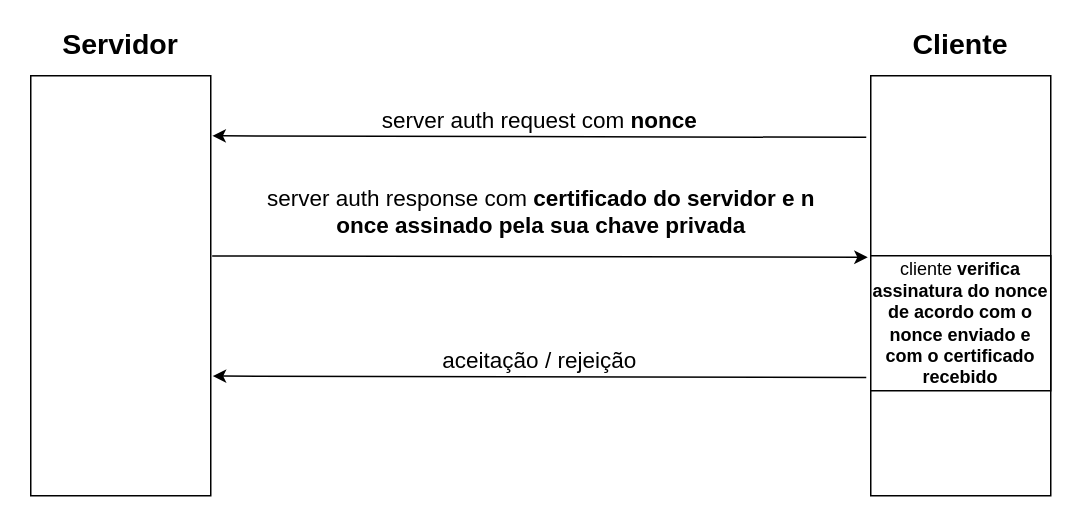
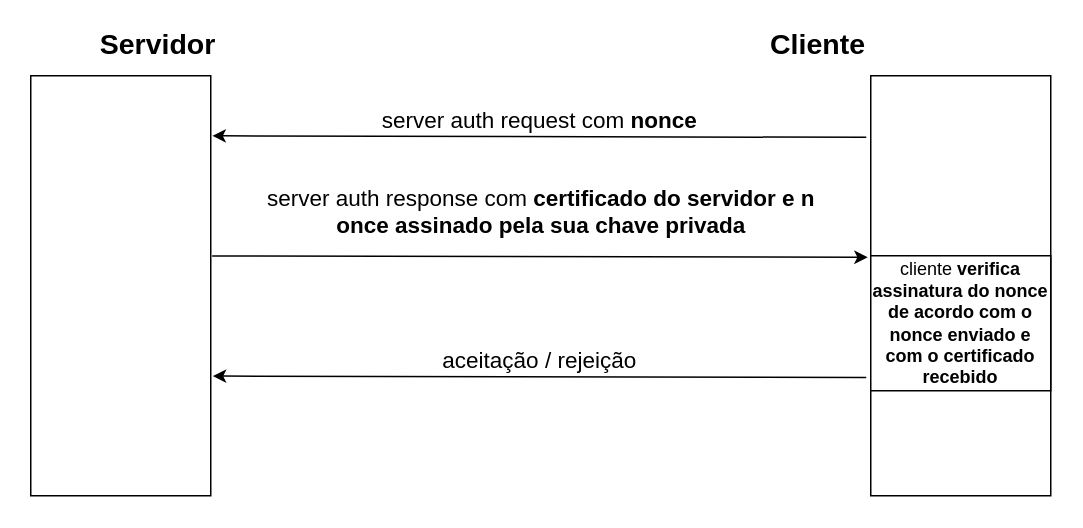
  <mxCell id="0" />
  <mxCell id="1" parent="0" />
  <mxCell id="2" value="" style="rounded=0;whiteSpace=wrap;html=1;" parent="1" vertex="1"><mxGeometry x="20" y="50" width="120" height="280" as="geometry" /></mxCell>
  <mxCell id="3" value="" style="rounded=0;whiteSpace=wrap;html=1;" parent="1" vertex="1"><mxGeometry x="580" y="50" width="120" height="280" as="geometry" /></mxCell>
- <mxCell id="4" value="&lt;font style=&quot;font-size: 19px&quot;&gt;&lt;b&gt;Servidor&lt;/b&gt;&lt;/font&gt;" style="text;html=1;strokeColor=none;fillColor=none;align=center;verticalAlign=middle;whiteSpace=wrap;rounded=0;" parent="1" vertex="1"><mxGeometry x="40" y="20" width="80" height="20" as="geometry" /></mxCell>
- <mxCell id="5" value="&lt;b&gt;&lt;font style=&quot;font-size: 19px&quot;&gt;Cliente&lt;/font&gt;&lt;/b&gt;" style="text;html=1;strokeColor=none;fillColor=none;align=center;verticalAlign=middle;whiteSpace=wrap;rounded=0;" parent="1" vertex="1"><mxGeometry x="605" y="20" width="70" height="20" as="geometry" /></mxCell>
+ <mxCell id="4" value="&lt;font style=&quot;font-size: 19px&quot;&gt;&lt;b&gt;Servidor&lt;/b&gt;&lt;/font&gt;" style="text;html=1;strokeColor=none;fillColor=none;align=center;verticalAlign=middle;whiteSpace=wrap;rounded=0;" parent="1" vertex="1"><mxGeometry x="65" y="20" width="80" height="20" as="geometry" /></mxCell>
+ <mxCell id="5" value="&lt;b&gt;&lt;font style=&quot;font-size: 19px&quot;&gt;Cliente&lt;/font&gt;&lt;/b&gt;" style="text;html=1;strokeColor=none;fillColor=none;align=center;verticalAlign=middle;whiteSpace=wrap;rounded=0;" parent="1" vertex="1"><mxGeometry x="510" y="20" width="70" height="20" as="geometry" /></mxCell>
  <mxCell id="6" value="&lt;span style=&quot;font-size: 15px&quot;&gt;server auth request com &lt;b&gt;nonce&lt;/b&gt;&lt;/span&gt;" style="endArrow=classic;html=1;exitX=-0.025;exitY=0.079;exitDx=0;exitDy=0;exitPerimeter=0;entryX=1.009;entryY=0.077;entryDx=0;entryDy=0;entryPerimeter=0;" parent="1" edge="1"><mxGeometry x="-0.0" y="-12" width="50" height="50" relative="1" as="geometry"><mxPoint x="577" y="91.08" as="sourcePoint" /><mxPoint x="141.08" y="90.04" as="targetPoint" /><mxPoint as="offset" /></mxGeometry></mxCell>
  <mxCell id="7" value="&lt;span style=&quot;font-size: 15px&quot;&gt;server auth response com &lt;b&gt;certificado do servidor e n&lt;br&gt;once assinado pela sua chave privada&lt;/b&gt;&lt;/span&gt;" style="endArrow=classic;html=1;exitX=1.008;exitY=0.231;exitDx=0;exitDy=0;exitPerimeter=0;" parent="1" edge="1"><mxGeometry x="0.002" y="31" width="50" height="50" relative="1" as="geometry"><mxPoint x="140.96" y="170.12" as="sourcePoint" /><mxPoint x="578" y="171" as="targetPoint" /><mxPoint as="offset" /></mxGeometry></mxCell>
  <mxCell id="8" value="&lt;span style=&quot;font-size: 15px&quot;&gt;aceitação / rejeição&lt;/span&gt;" style="endArrow=classic;html=1;exitX=-0.025;exitY=0.387;exitDx=0;exitDy=0;exitPerimeter=0;entryX=1.011;entryY=0.385;entryDx=0;entryDy=0;entryPerimeter=0;" parent="1" edge="1"><mxGeometry x="-0.0" y="-12" width="50" height="50" relative="1" as="geometry"><mxPoint x="577" y="251.24" as="sourcePoint" /><mxPoint x="141.32" y="250.2" as="targetPoint" /><mxPoint as="offset" /></mxGeometry></mxCell>
  <mxCell id="9" value="cliente &lt;b&gt;verifica assinatura do nonce de acordo com o nonce enviado e com o certificado recebido&lt;/b&gt;" style="rounded=0;whiteSpace=wrap;html=1;" vertex="1" parent="1"><mxGeometry x="580" y="170" width="120" height="90" as="geometry" /></mxCell>
